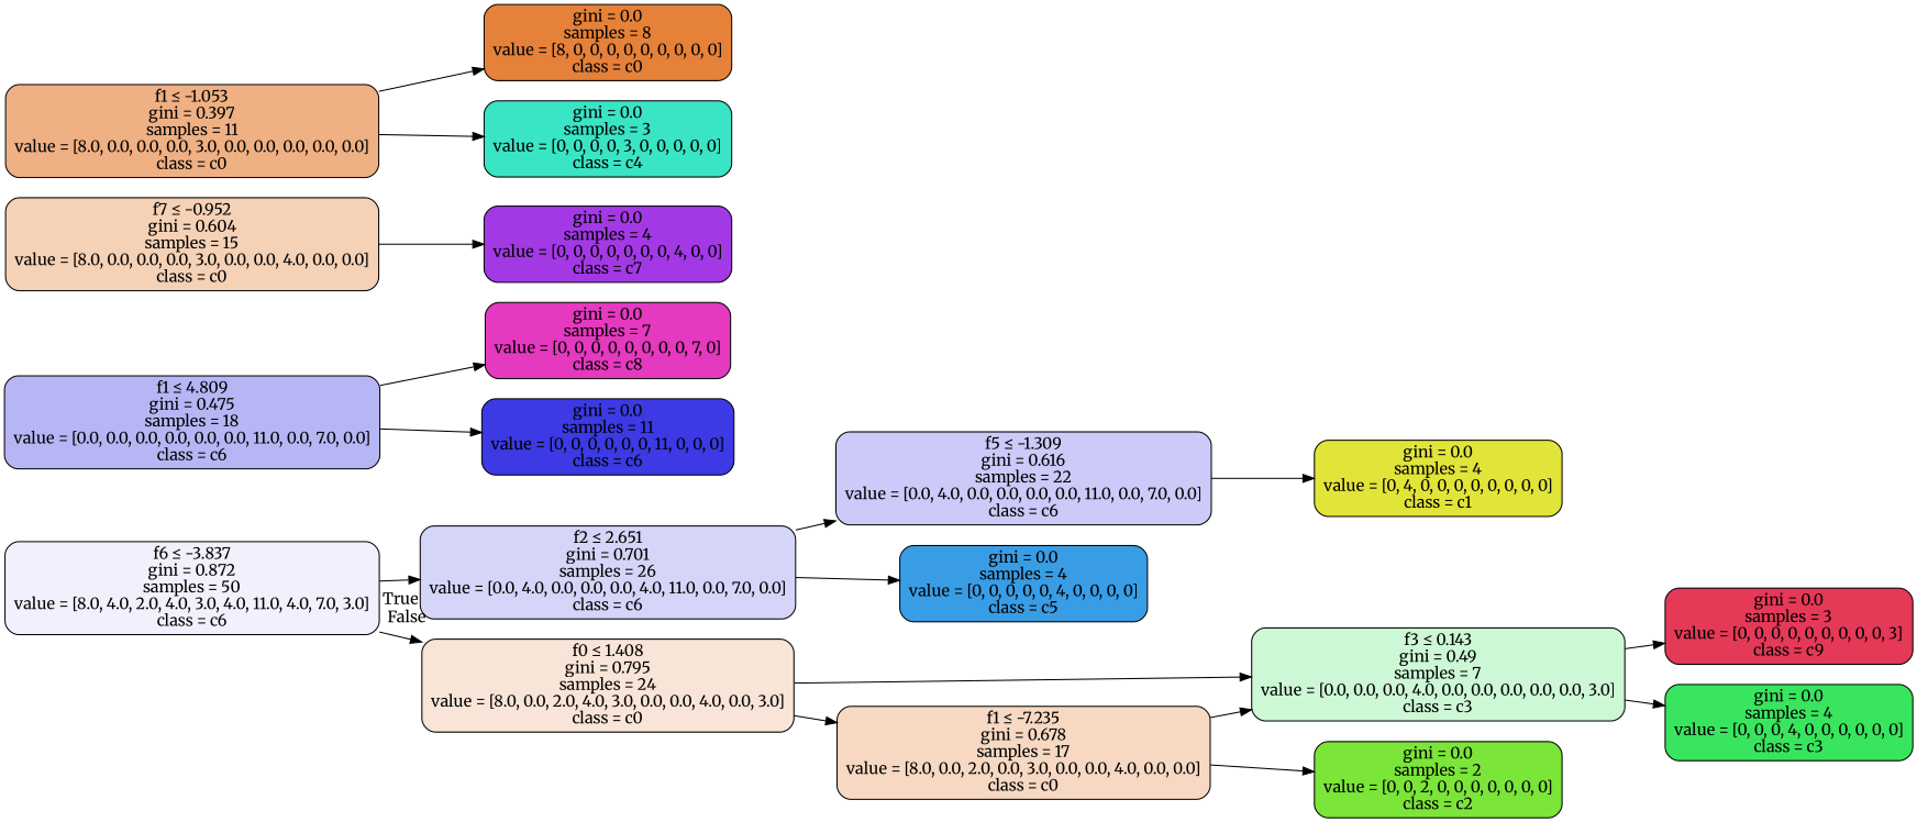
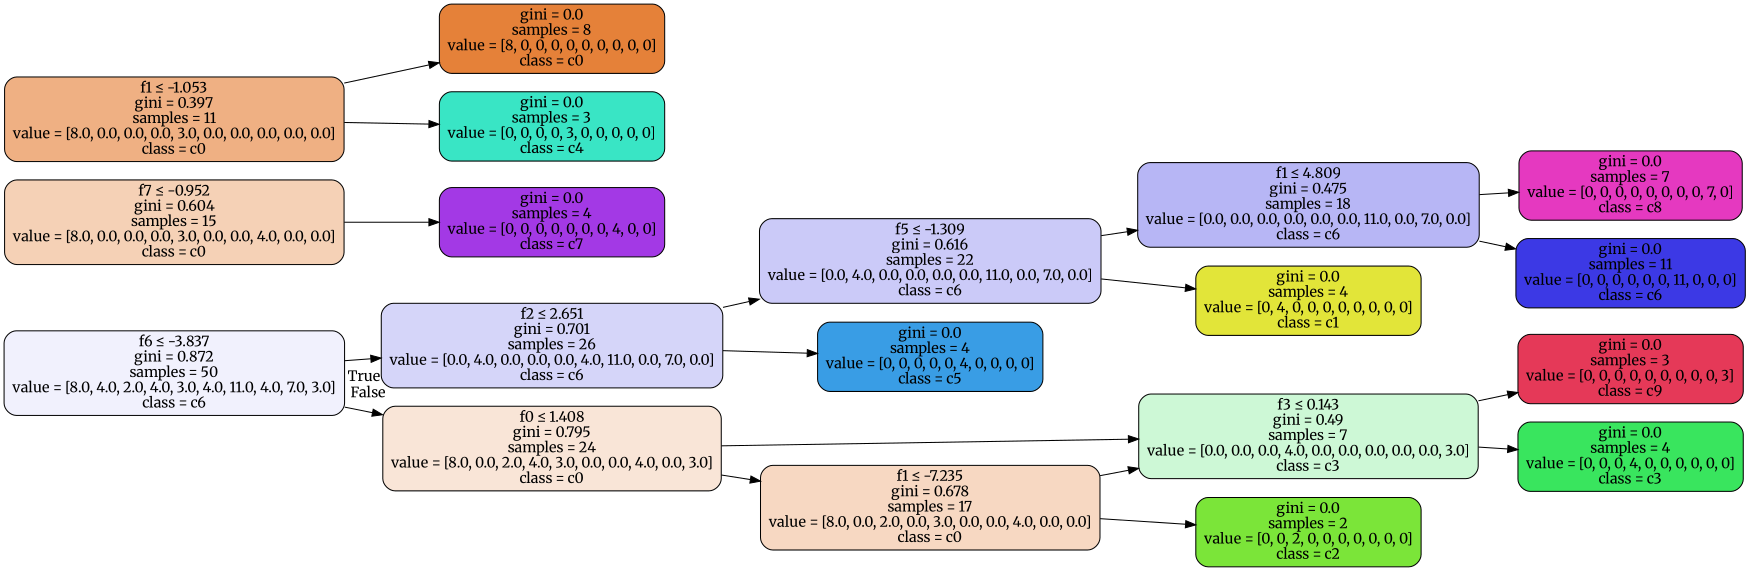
  digraph {
    fontname=Merriweather
    rankdir=LR
    node [color=black fontname=Merriweather shape=box style="filled, rounded"]
    edge [fontname=Merriweather]
    n1 [fillcolor="#3c39e512" label=<f6 &le; -3.837<br/>gini = 0.872<br/>samples = 50<br/>value = [8.0, 4.0, 2.0, 4.0, 3.0, 4.0, 11.0, 4.0, 7.0, 3.0]<br/>class = c6>]
    n2 [fillcolor="#3c39e536" label=<f2 &le; 2.651<br/>gini = 0.701<br/>samples = 26<br/>value = [0.0, 4.0, 0.0, 0.0, 0.0, 4.0, 11.0, 0.0, 7.0, 0.0]<br/>class = c6>]
    n3 [fillcolor="#e5813933" label=<f0 &le; 1.408<br/>gini = 0.795<br/>samples = 24<br/>value = [8.0, 0.0, 2.0, 4.0, 3.0, 0.0, 0.0, 4.0, 0.0, 3.0]<br/>class = c0>]
    n4 [fillcolor="#3c39e544" label=<f5 &le; -1.309<br/>gini = 0.616<br/>samples = 22<br/>value = [0.0, 4.0, 0.0, 0.0, 0.0, 0.0, 11.0, 0.0, 7.0, 0.0]<br/>class = c6>]
    n5 [fillcolor="#399de5ff" label=<gini = 0.0<br/>samples = 4<br/>value = [0, 0, 0, 0, 0, 4, 0, 0, 0, 0]<br/>class = c5>]
    n6 [fillcolor="#e581394e" label=<f1 &le; -7.235<br/>gini = 0.678<br/>samples = 17<br/>value = [8.0, 0.0, 2.0, 0.0, 3.0, 0.0, 0.0, 4.0, 0.0, 0.0]<br/>class = c0>]
    n7 [fillcolor="#39e55e40" label=<f3 &le; 0.143<br/>gini = 0.49<br/>samples = 7<br/>value = [0.0, 0.0, 0.0, 4.0, 0.0, 0.0, 0.0, 0.0, 0.0, 3.0]<br/>class = c3>]
    n8 [fillcolor="#3c39e55d" label=<f1 &le; 4.809<br/>gini = 0.475<br/>samples = 18<br/>value = [0.0, 0.0, 0.0, 0.0, 0.0, 0.0, 11.0, 0.0, 7.0, 0.0]<br/>class = c6>]
    n9 [fillcolor="#e2e539ff" label=<gini = 0.0<br/>samples = 4<br/>value = [0, 4, 0, 0, 0, 0, 0, 0, 0, 0]<br/>class = c1>]
    n10 [fillcolor="#e539c0ff" label=<gini = 0.0<br/>samples = 7<br/>value = [0, 0, 0, 0, 0, 0, 0, 0, 7, 0]<br/>class = c8>]
    n11 [fillcolor="#3c39e5ff" label=<gini = 0.0<br/>samples = 11<br/>value = [0, 0, 0, 0, 0, 0, 11, 0, 0, 0]<br/>class = c6>]
    n12 [fillcolor="#7be539ff" label=<gini = 0.0<br/>samples = 2<br/>value = [0, 0, 2, 0, 0, 0, 0, 0, 0, 0]<br/>class = c2>]
    n13 [fillcolor="#e53958ff" label=<gini = 0.0<br/>samples = 3<br/>value = [0, 0, 0, 0, 0, 0, 0, 0, 0, 3]<br/>class = c9>]
    n14 [fillcolor="#39e55eff" label=<gini = 0.0<br/>samples = 4<br/>value = [0, 0, 0, 4, 0, 0, 0, 0, 0, 0]<br/>class = c3>]
    n15 [fillcolor="#e581395d" label=<f7 &le; -0.952<br/>gini = 0.604<br/>samples = 15<br/>value = [8.0, 0.0, 0.0, 0.0, 3.0, 0.0, 0.0, 4.0, 0.0, 0.0]<br/>class = c0>]
    n16 [fillcolor="#a339e5ff" label=<gini = 0.0<br/>samples = 4<br/>value = [0, 0, 0, 0, 0, 0, 0, 4, 0, 0]<br/>class = c7>]
    n17 [fillcolor="#e581399f" label=<f1 &le; -1.053<br/>gini = 0.397<br/>samples = 11<br/>value = [8.0, 0.0, 0.0, 0.0, 3.0, 0.0, 0.0, 0.0, 0.0, 0.0]<br/>class = c0>]
    n18 [fillcolor="#e58139ff" label=<gini = 0.0<br/>samples = 8<br/>value = [8, 0, 0, 0, 0, 0, 0, 0, 0, 0]<br/>class = c0>]
    n19 [fillcolor="#39e5c5ff" label=<gini = 0.0<br/>samples = 3<br/>value = [0, 0, 0, 0, 3, 0, 0, 0, 0, 0]<br/>class = c4>]
    n1 -> n2 [headlabel=True labelangle=45 labeldistance=2.5]
    n1 -> n3 [headlabel=False labelangle=-45 labeldistance=2.5]
    n2 -> n4
    n2 -> n5
    n3 -> n6
    n3 -> n7
+   n4 -> n8
    n4 -> n9
    n6 -> n7
    n6 -> n12
    n7 -> n13
    n7 -> n14
    n8 -> n10
    n8 -> n11
    n15 -> n16
    n17 -> n18
    n17 -> n19
  }
